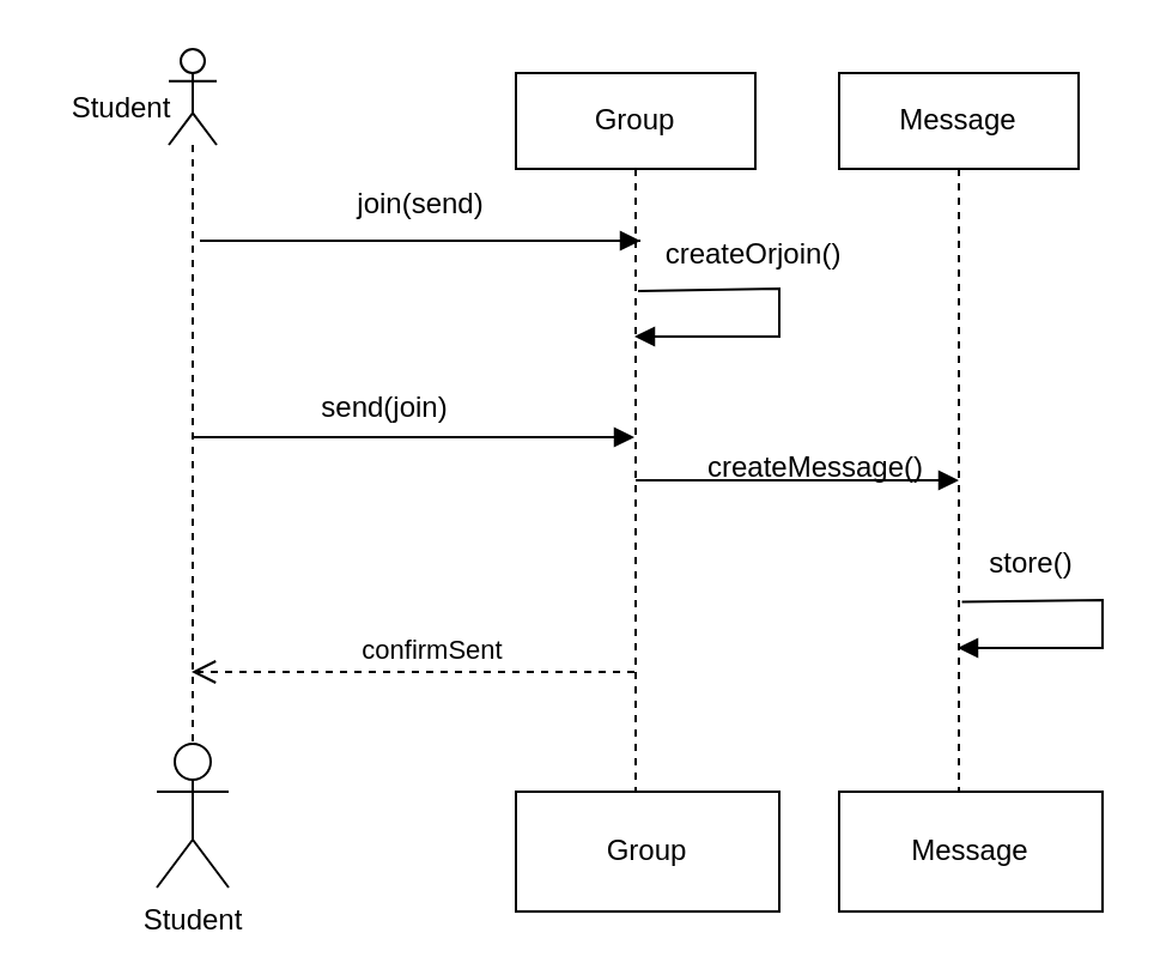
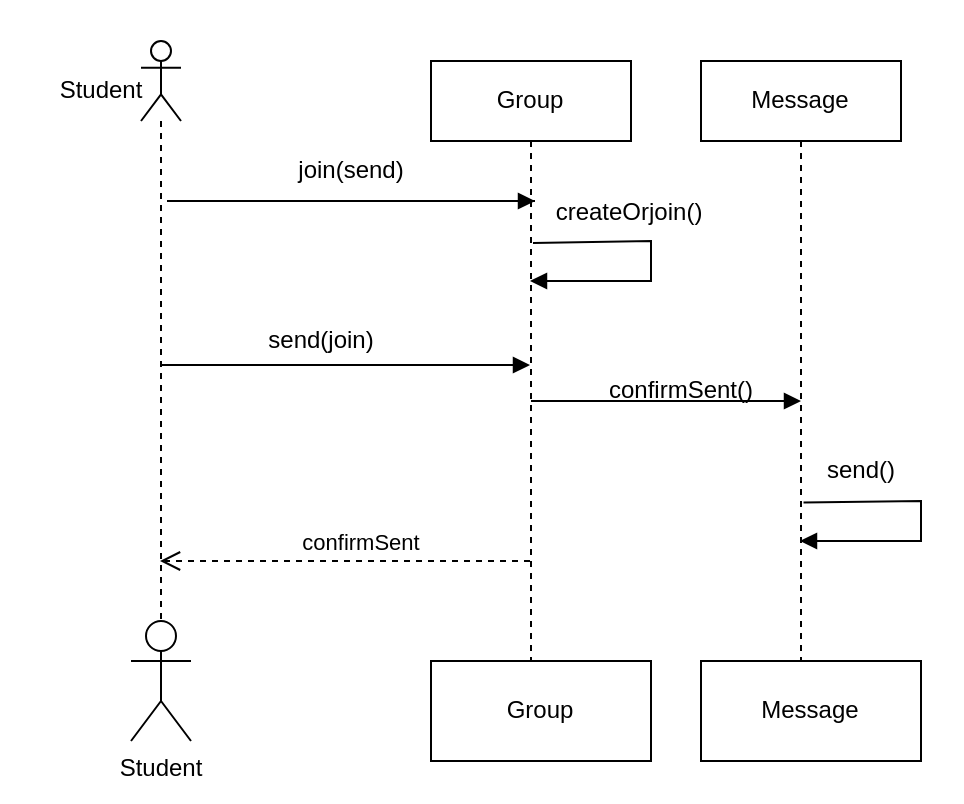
  <mxCell id="0" />
  <mxCell id="1" parent="0" />
  <mxCell id="2" value="Message" style="shape=umlLifeline;perimeter=lifelinePerimeter;whiteSpace=wrap;html=1;container=0;dropTarget=0;collapsible=0;recursiveResize=0;outlineConnect=0;portConstraint=eastwest;newEdgeStyle={&quot;edgeStyle&quot;:&quot;elbowEdgeStyle&quot;,&quot;elbow&quot;:&quot;vertical&quot;,&quot;curved&quot;:0,&quot;rounded&quot;:0};" vertex="1" parent="1"><mxGeometry x="350" y="30" width="100" height="300" as="geometry" /></mxCell>
  <mxCell id="3" value="confirmSent" style="html=1;verticalAlign=bottom;endArrow=open;dashed=1;endSize=8;edgeStyle=elbowEdgeStyle;elbow=vertical;curved=0;rounded=0;" edge="1" parent="1" source="12" target="5"><mxGeometry x="-0.084" relative="1" as="geometry"><mxPoint x="81" y="270" as="targetPoint" /><Array as="points"><mxPoint x="170" y="280" /></Array><mxPoint x="251" y="270" as="sourcePoint" /><mxPoint as="offset" /></mxGeometry></mxCell>
  <mxCell id="4" value="&amp;nbsp; &amp;nbsp; &amp;nbsp; &amp;nbsp; &amp;nbsp; &amp;nbsp; &amp;nbsp; &amp;nbsp; &amp;nbsp;" style="html=1;verticalAlign=bottom;endArrow=block;edgeStyle=elbowEdgeStyle;elbow=vertical;curved=0;rounded=0;" edge="1" parent="1"><mxGeometry relative="1" as="geometry"><mxPoint x="267" y="100" as="sourcePoint" /><Array as="points"><mxPoint x="83" y="100" /></Array><mxPoint x="267" y="100" as="targetPoint" /></mxGeometry></mxCell>
  <mxCell id="5" value="" style="shape=umlLifeline;perimeter=lifelinePerimeter;whiteSpace=wrap;html=1;container=1;dropTarget=0;collapsible=0;recursiveResize=0;outlineConnect=0;portConstraint=eastwest;newEdgeStyle={&quot;curved&quot;:0,&quot;rounded&quot;:0};participant=umlActor;" vertex="1" parent="1"><mxGeometry x="70" y="20" width="20" height="300" as="geometry" /></mxCell>
  <mxCell id="6" value="join(send)" style="text;html=1;align=center;verticalAlign=middle;resizable=0;points=[];autosize=1;strokeColor=none;fillColor=none;" vertex="1" parent="1"><mxGeometry x="130" y="70" width="90" height="30" as="geometry" /></mxCell>
  <mxCell id="7" value="" style="html=1;verticalAlign=bottom;endArrow=block;curved=0;rounded=0;exitX=0.021;exitY=1.024;exitDx=0;exitDy=0;exitPerimeter=0;" edge="1" parent="1" source="8" target="2"><mxGeometry width="80" relative="1" as="geometry"><mxPoint x="405.29" y="250" as="sourcePoint" /><mxPoint x="400" y="280.64" as="targetPoint" /><Array as="points"><mxPoint x="460" y="250" /><mxPoint x="460" y="270" /></Array></mxGeometry></mxCell>
- <mxCell id="8" value="store()" style="text;html=1;align=center;verticalAlign=middle;resizable=0;points=[];autosize=1;strokeColor=none;fillColor=none;" vertex="1" parent="1"><mxGeometry x="400" y="220" width="60" height="30" as="geometry" /></mxCell>
+ <mxCell id="8" value="send()" style="text;html=1;align=center;verticalAlign=middle;resizable=0;points=[];autosize=1;strokeColor=none;fillColor=none;" vertex="1" parent="1"><mxGeometry x="400" y="220" width="60" height="30" as="geometry" /></mxCell>
  <mxCell id="9" value="Message" style="html=1;whiteSpace=wrap;" vertex="1" parent="1"><mxGeometry x="350" y="330" width="110" height="50" as="geometry" /></mxCell>
  <mxCell id="10" value="Student" style="shape=umlActor;verticalLabelPosition=bottom;verticalAlign=top;html=1;" vertex="1" parent="1"><mxGeometry x="65" y="310" width="30" height="60" as="geometry" /></mxCell>
  <mxCell id="11" value="Student" style="text;html=1;align=center;verticalAlign=middle;resizable=0;points=[];autosize=1;strokeColor=none;fillColor=none;" vertex="1" parent="1"><mxGeometry x="20" y="30" width="60" height="30" as="geometry" /></mxCell>
  <mxCell id="12" value="Group" style="shape=umlLifeline;perimeter=lifelinePerimeter;whiteSpace=wrap;html=1;container=0;dropTarget=0;collapsible=0;recursiveResize=0;outlineConnect=0;portConstraint=eastwest;newEdgeStyle={&quot;edgeStyle&quot;:&quot;elbowEdgeStyle&quot;,&quot;elbow&quot;:&quot;vertical&quot;,&quot;curved&quot;:0,&quot;rounded&quot;:0};" vertex="1" parent="1"><mxGeometry x="215" y="30" width="100" height="300" as="geometry" /></mxCell>
  <mxCell id="13" value="Group" style="html=1;whiteSpace=wrap;" vertex="1" parent="1"><mxGeometry x="215" y="330" width="110" height="50" as="geometry" /></mxCell>
  <mxCell id="14" value="send(join)" style="text;html=1;align=center;verticalAlign=middle;resizable=0;points=[];autosize=1;strokeColor=none;fillColor=none;" vertex="1" parent="1"><mxGeometry x="110" y="155" width="100" height="30" as="geometry" /></mxCell>
  <mxCell id="15" value="&amp;nbsp; &amp;nbsp; &amp;nbsp; &amp;nbsp; &amp;nbsp; &amp;nbsp; &amp;nbsp; &amp;nbsp; &amp;nbsp;" style="html=1;verticalAlign=bottom;endArrow=block;edgeStyle=elbowEdgeStyle;elbow=vertical;curved=0;rounded=0;" edge="1" parent="1" target="12"><mxGeometry x="-0.903" y="-42" relative="1" as="geometry"><mxPoint x="254" y="182" as="sourcePoint" /><Array as="points"><mxPoint x="80" y="182" /></Array><mxPoint x="395" y="182" as="targetPoint" /><mxPoint as="offset" /></mxGeometry></mxCell>
  <mxCell id="16" value="" style="html=1;verticalAlign=bottom;endArrow=block;curved=0;rounded=0;exitX=0.021;exitY=1.024;exitDx=0;exitDy=0;exitPerimeter=0;" edge="1" parent="1" target="12"><mxGeometry width="80" relative="1" as="geometry"><mxPoint x="266" y="121" as="sourcePoint" /><mxPoint x="265" y="150.64" as="targetPoint" /><Array as="points"><mxPoint x="325" y="120" /><mxPoint x="325" y="140" /></Array></mxGeometry></mxCell>
  <mxCell id="17" value="&amp;nbsp; &amp;nbsp; &amp;nbsp; &amp;nbsp; &amp;nbsp; &amp;nbsp; &amp;nbsp; &amp;nbsp; &amp;nbsp;" style="html=1;verticalAlign=bottom;endArrow=block;edgeStyle=elbowEdgeStyle;elbow=vertical;curved=0;rounded=0;" edge="1" parent="1"><mxGeometry x="-0.515" y="-30" relative="1" as="geometry"><mxPoint x="394" y="200" as="sourcePoint" /><Array as="points"><mxPoint x="265" y="200" /></Array><mxPoint x="400" y="200" as="targetPoint" /><mxPoint as="offset" /></mxGeometry></mxCell>
  <mxCell id="18" value="&amp;nbsp; &amp;nbsp; &amp;nbsp; createOrjoin()" style="text;html=1;align=center;verticalAlign=middle;resizable=0;points=[];autosize=1;strokeColor=none;fillColor=none;fontSize=12;" vertex="1" parent="1"><mxGeometry x="244" y="91" width="120" height="30" as="geometry" /></mxCell>
- <mxCell id="19" value="createMessage()" style="text;html=1;align=center;verticalAlign=middle;resizable=0;points=[];autosize=1;strokeColor=none;fillColor=none;" vertex="1" parent="1"><mxGeometry x="285" y="180" width="110" height="30" as="geometry" /></mxCell>
+ <mxCell id="19" value="confirmSent()" style="text;html=1;align=center;verticalAlign=middle;resizable=0;points=[];autosize=1;strokeColor=none;fillColor=none;" vertex="1" parent="1"><mxGeometry x="285" y="180" width="110" height="30" as="geometry" /></mxCell>
  <mxCell id="20" value="Untitled Layer" parent="0" />
